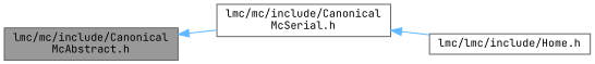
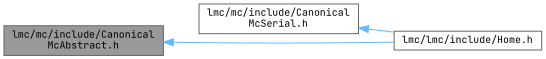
  digraph {
    fontname="JetBrains Mono"
    rankdir=LR
    node [color=grey40 fillcolor=white fontname="JetBrains Mono" fontsize=10 shape=box style=filled]
    edge [color=steelblue1 dir=back fontname="JetBrains Mono" fontsize=10 labelfontname=Helvetica labelfontsize=10 style=solid]
    n1 [color=gray40 fillcolor=grey60 fontcolor=black height=0.2 label="lmc/mc/include/Canonical\lMcAbstract.h" width=0.4]
    n2 [height=0.2 label="lmc/mc/include/Canonical\lMcSerial.h" width=0.4]
    n3 [height=0.2 label="lmc/lmc/include/Home.h" width=0.4]
-   n1 -> n2
+   n1 -> n3
    n2 -> n3
  }
